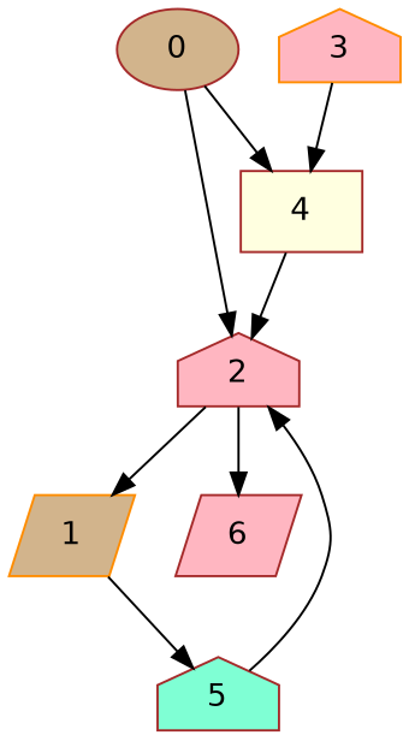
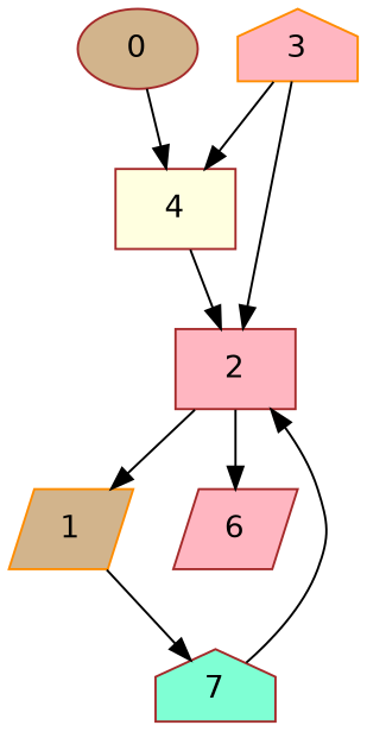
  digraph {
    fontname="DejaVu Sans"
    node [color=brown fillcolor=lightpink fontname="DejaVu Sans" shape=box style=filled]
    edge [fontname="DejaVu Sans"]
    0 [fillcolor=tan shape=ellipse]
-   2 [shape=house]
+   2
    4 [fillcolor=lightyellow]
    1 [color=darkorange fillcolor=tan shape=parallelogram]
    6 [shape=parallelogram]
-   5 [fillcolor=aquamarine shape=house]
+   5 [fillcolor=aquamarine shape=house label=7]
    3 [color=darkorange shape=house]
-   0 -> 2
+   3 -> 2
    0 -> 4
    2 -> 1
    2 -> 6
    4 -> 2
    1 -> 5
    5 -> 2
    3 -> 4
  }
